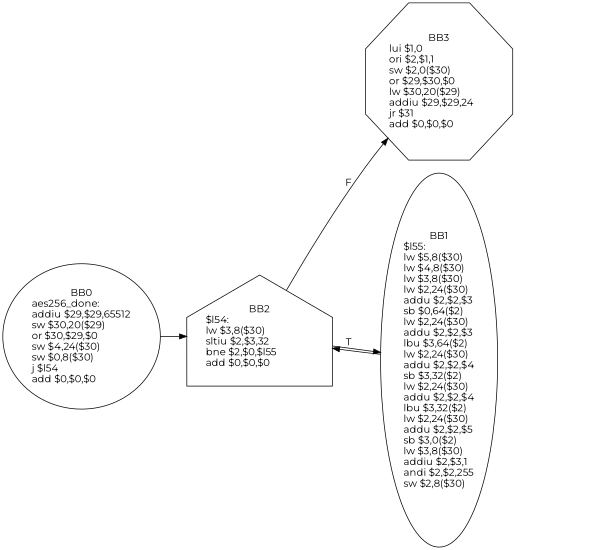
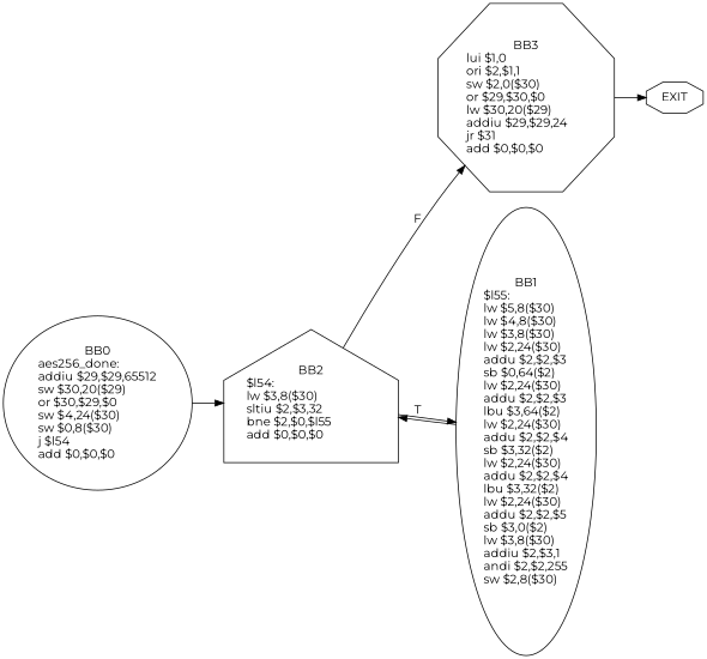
  digraph {
    rankdir=LR
    fontname=Montserrat
    node [shape=ellipse style=filled fillcolor=white fontname=Montserrat]
    edge [style=filled fontname=Montserrat]
    n1 [label="BB0\naes256_done:\laddiu $29,$29,65512\lsw $30,20($29)\lor $30,$29,$0\lsw $4,24($30)\lsw $0,8($30)\lj $l54\ladd $0,$0,$0\l"]
    n2 [label="BB2\n$l54:\llw $3,8($30)\lsltiu $2,$3,32\lbne $2,$0,$l55\ladd $0,$0,$0\l" shape=house]
    n3 [label="BB3\nlui $1,0\lori $2,$1,1\lsw $2,0($30)\lor $29,$30,$0\llw $30,20($29)\laddiu $29,$29,24\ljr $31\ladd $0,$0,$0\l" shape=octagon]
    n4 [label="BB1\n$l55:\llw $5,8($30)\llw $4,8($30)\llw $3,8($30)\llw $2,24($30)\laddu $2,$2,$3\lsb $0,64($2)\llw $2,24($30)\laddu $2,$2,$3\llbu $3,64($2)\llw $2,24($30)\laddu $2,$2,$4\lsb $3,32($2)\llw $2,24($30)\laddu $2,$2,$4\llbu $3,32($2)\llw $2,24($30)\laddu $2,$2,$5\lsb $3,0($2)\llw $3,8($30)\laddiu $2,$3,1\landi $2,$2,255\lsw $2,8($30)\l"]
+   EXIT [shape=octagon]
    n1 -> n2
    n2 -> n3 [label=F]
    n2 -> n4 [label=T]
+   n3 -> EXIT
    n4 -> n2
  }
